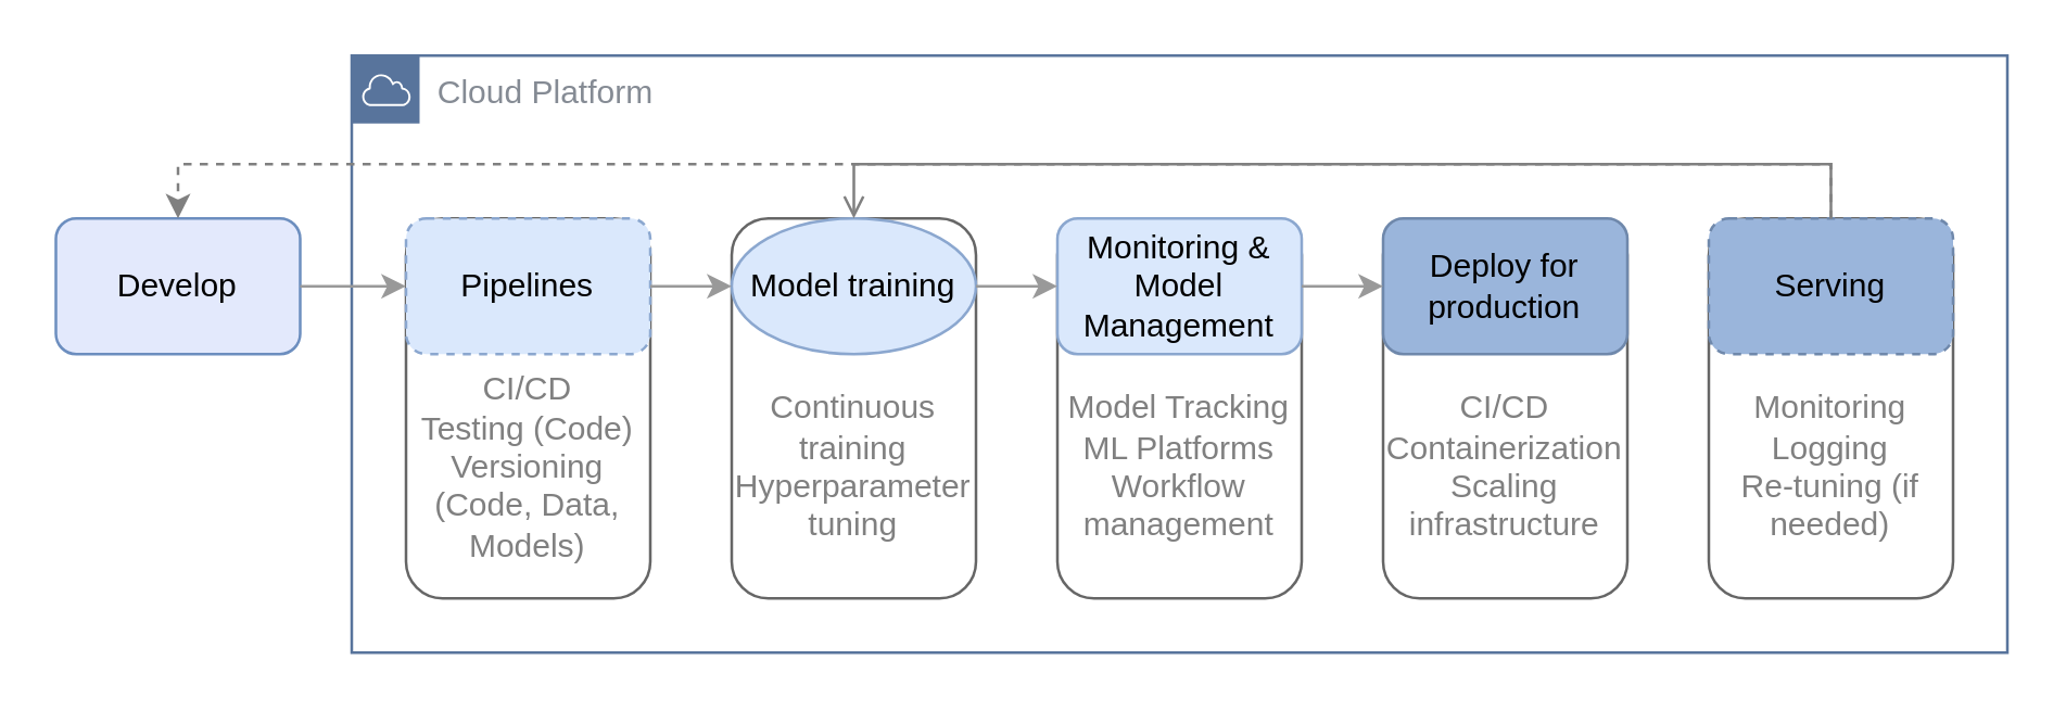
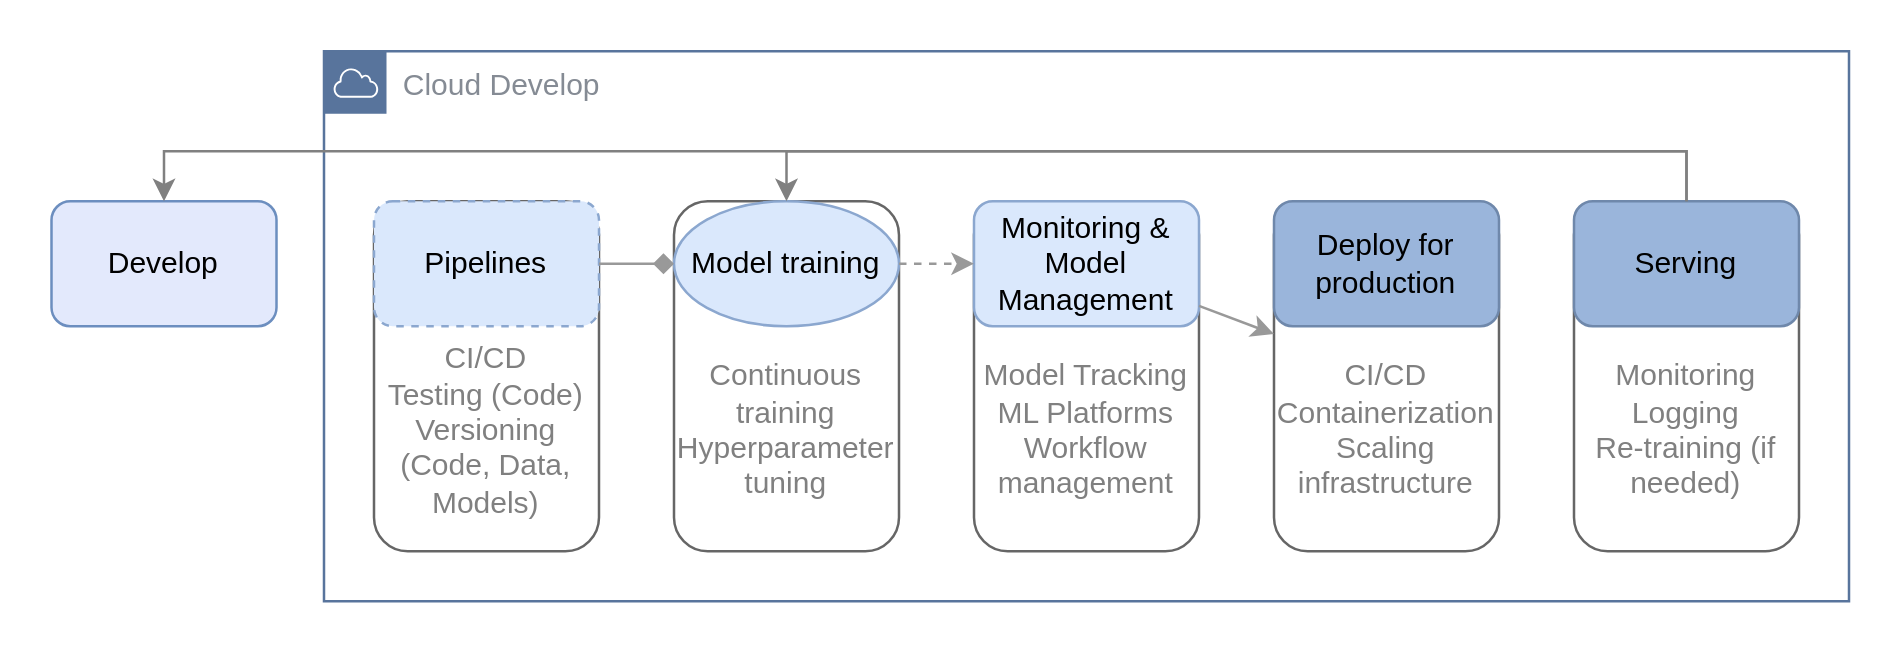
  <mxCell id="0" />
  <mxCell id="1" parent="0" />
- <mxCell id="2" value="Cloud Platform" style="sketch=0;outlineConnect=0;gradientColor=none;html=1;whiteSpace=wrap;fontSize=12;fontStyle=0;shape=mxgraph.aws4.group;grIcon=mxgraph.aws4.group_aws_cloud;strokeColor=#58749C;fillColor=none;verticalAlign=top;align=left;spacingLeft=30;fontColor=#858B94;dashed=0;" vertex="1" parent="1"><mxGeometry x="129" y="20" width="610" height="220" as="geometry" /></mxCell>
+ <mxCell id="2" value="Cloud Develop" style="sketch=0;outlineConnect=0;gradientColor=none;html=1;whiteSpace=wrap;fontSize=12;fontStyle=0;shape=mxgraph.aws4.group;grIcon=mxgraph.aws4.group_aws_cloud;strokeColor=#58749C;fillColor=none;verticalAlign=top;align=left;spacingLeft=30;fontColor=#858B94;dashed=0;" vertex="1" parent="1"><mxGeometry x="129" y="20" width="610" height="220" as="geometry" /></mxCell>
  <mxCell id="3" value="&lt;font color=&quot;#808080&quot;&gt;&lt;br&gt;&lt;br&gt;&lt;br&gt;Model Tracking&lt;br&gt;ML Platforms&lt;br&gt;Workflow management&lt;br&gt;&lt;/font&gt;" style="rounded=1;whiteSpace=wrap;html=1;strokeColor=#666666;" vertex="1" parent="1"><mxGeometry x="389" y="80" width="90" height="140" as="geometry" /></mxCell>
- <mxCell id="4" value="&lt;div style=&quot;&quot;&gt;&lt;div style=&quot;&quot;&gt;&lt;font color=&quot;#808080&quot;&gt;&lt;br&gt;&lt;br&gt;&lt;br&gt;&lt;span style=&quot;background-color: initial;&quot;&gt;Monitoring&lt;/span&gt;&lt;br&gt;&lt;span style=&quot;background-color: initial;&quot;&gt;Logging&lt;/span&gt;&lt;br&gt;&lt;span style=&quot;background-color: initial;&quot;&gt;Re-tuning (if needed)&lt;/span&gt;&lt;/font&gt;&lt;br&gt;&lt;/div&gt;&lt;/div&gt;" style="rounded=1;whiteSpace=wrap;html=1;strokeColor=#666666;align=center;" vertex="1" parent="1"><mxGeometry x="629" y="80" width="90" height="140" as="geometry" /></mxCell>
+ <mxCell id="4" value="&lt;div style=&quot;&quot;&gt;&lt;div style=&quot;&quot;&gt;&lt;font color=&quot;#808080&quot;&gt;&lt;br&gt;&lt;br&gt;&lt;br&gt;&lt;span style=&quot;background-color: initial;&quot;&gt;Monitoring&lt;/span&gt;&lt;br&gt;&lt;span style=&quot;background-color: initial;&quot;&gt;Logging&lt;/span&gt;&lt;br&gt;&lt;span style=&quot;background-color: initial;&quot;&gt;Re-training (if needed)&lt;/span&gt;&lt;/font&gt;&lt;br&gt;&lt;/div&gt;&lt;/div&gt;" style="rounded=1;whiteSpace=wrap;html=1;strokeColor=#666666;align=center;" vertex="1" parent="1"><mxGeometry x="629" y="80" width="90" height="140" as="geometry" /></mxCell>
  <mxCell id="5" value="&lt;br&gt;&lt;br&gt;&lt;br&gt;&lt;font color=&quot;#808080&quot;&gt;Continuous training&lt;br&gt;Hyperparameter&lt;br&gt;tuning&lt;br&gt;&lt;/font&gt;" style="rounded=1;whiteSpace=wrap;html=1;strokeColor=#666666;" vertex="1" parent="1"><mxGeometry x="269" y="80" width="90" height="140" as="geometry" /></mxCell>
  <mxCell id="6" value="&lt;font color=&quot;#808080&quot;&gt;&lt;br&gt;&lt;br&gt;&lt;br&gt;CI/CD&lt;br&gt;Testing (Code)&lt;br&gt;Versioning (Code, Data, Models)&lt;/font&gt;" style="rounded=1;whiteSpace=wrap;html=1;strokeColor=#666666;" vertex="1" parent="1"><mxGeometry x="149" y="80" width="90" height="140" as="geometry" /></mxCell>
  <mxCell id="7" value="&lt;font color=&quot;#808080&quot;&gt;&lt;br&gt;&lt;br&gt;&lt;br&gt;CI/CD&lt;br&gt;Containerization&lt;br&gt;Scaling infrastructure&lt;br&gt;&lt;/font&gt;" style="rounded=1;whiteSpace=wrap;html=1;strokeColor=#666666;" vertex="1" parent="1"><mxGeometry x="509" y="80" width="90" height="140" as="geometry" /></mxCell>
  <mxCell id="8" value="Develop" style="rounded=1;whiteSpace=wrap;html=1;fillColor=#E3E9FC;strokeColor=#6c8ebf;" vertex="1" parent="1"><mxGeometry x="20" y="80" width="90" height="50" as="geometry" /></mxCell>
  <mxCell id="9" value="Pipelines" style="rounded=1;whiteSpace=wrap;html=1;fillColor=#dae8fc;strokeColor=#8ba7cf;dashed=1;" vertex="1" parent="1"><mxGeometry x="149" y="80" width="90" height="50" as="geometry" /></mxCell>
  <mxCell id="10" value="Model training" style="ellipse;whiteSpace=wrap;html=1;fillColor=#dae8fc;strokeColor=#8ba7cf;" vertex="1" parent="1"><mxGeometry x="269" y="80" width="90" height="50" as="geometry" /></mxCell>
  <mxCell id="11" value="Monitoring &amp;amp; Model Management" style="rounded=1;whiteSpace=wrap;html=1;fillColor=#dae8fc;strokeColor=#8ba7cf;" vertex="1" parent="1"><mxGeometry x="389" y="80" width="90" height="50" as="geometry" /></mxCell>
  <mxCell id="12" value="Deploy for production" style="rounded=1;whiteSpace=wrap;html=1;fillColor=#9ab5db;strokeColor=#6f88ab;" vertex="1" parent="1"><mxGeometry x="509" y="80" width="90" height="50" as="geometry" /></mxCell>
- <mxCell id="13" value="Serving" style="rounded=1;whiteSpace=wrap;html=1;fillColor=#9ab5db;strokeColor=#6f88ab;dashed=1;" vertex="1" parent="1"><mxGeometry x="629" y="80" width="90" height="50" as="geometry" /></mxCell>
- <mxCell id="14" value="" style="endArrow=open;html=1;rounded=0;exitX=0.5;exitY=0;exitDx=0;exitDy=0;entryX=0.5;entryY=0;entryDx=0;entryDy=0;strokeColor=#808080;" edge="1" parent="1" source="13" target="10"><mxGeometry width="50" height="50" relative="1" as="geometry"><mxPoint x="469" y="80" as="sourcePoint" /><mxPoint x="519" y="30" as="targetPoint" /><Array as="points"><mxPoint x="674" y="60" /><mxPoint x="549" y="60" /><mxPoint x="314" y="60" /></Array></mxGeometry></mxCell>
- <mxCell id="15" value="" style="endArrow=classic;html=1;rounded=0;exitX=0.5;exitY=0;exitDx=0;exitDy=0;entryX=0.5;entryY=0;entryDx=0;entryDy=0;strokeColor=#808080;dashed=1;" edge="1" parent="1" source="13" target="8"><mxGeometry width="50" height="50" relative="1" as="geometry"><mxPoint x="781.5" y="70" as="sourcePoint" /><mxPoint x="296.81" y="70.06" as="targetPoint" /><Array as="points"><mxPoint x="674" y="60" /><mxPoint x="530" y="60" /><mxPoint x="65" y="60" /></Array></mxGeometry></mxCell>
- <mxCell id="16" value="" style="endArrow=classic;html=1;rounded=0;exitX=1;exitY=0.5;exitDx=0;exitDy=0;entryX=0;entryY=0.5;entryDx=0;entryDy=0;strokeColor=#999999;" edge="1" parent="1" source="8" target="9"><mxGeometry width="50" height="50" relative="1" as="geometry"><mxPoint x="104" y="300" as="sourcePoint" /><mxPoint x="184" y="300" as="targetPoint" /></mxGeometry></mxCell>
- <mxCell id="17" value="" style="endArrow=classic;html=1;rounded=0;exitX=1;exitY=0.5;exitDx=0;exitDy=0;strokeColor=#999999;" edge="1" parent="1" source="9" target="10"><mxGeometry width="50" height="50" relative="1" as="geometry"><mxPoint x="120" y="115" as="sourcePoint" /><mxPoint x="159" y="115" as="targetPoint" /></mxGeometry></mxCell>
- <mxCell id="18" value="" style="endArrow=classic;html=1;rounded=0;exitX=1;exitY=0.5;exitDx=0;exitDy=0;strokeColor=#999999;" edge="1" parent="1" source="10" target="11"><mxGeometry width="50" height="50" relative="1" as="geometry"><mxPoint x="249" y="115" as="sourcePoint" /><mxPoint x="279" y="115" as="targetPoint" /></mxGeometry></mxCell>
- <mxCell id="19" value="" style="endArrow=classic;html=1;rounded=0;strokeColor=#999999;entryX=0;entryY=0.5;entryDx=0;entryDy=0;" edge="1" parent="1" source="11" target="12"><mxGeometry width="50" height="50" relative="1" as="geometry"><mxPoint x="609" y="115" as="sourcePoint" /><mxPoint x="639" y="115" as="targetPoint" /></mxGeometry></mxCell>
+ <mxCell id="13" value="Serving" style="rounded=1;whiteSpace=wrap;html=1;fillColor=#9ab5db;strokeColor=#6f88ab;" vertex="1" parent="1"><mxGeometry x="629" y="80" width="90" height="50" as="geometry" /></mxCell>
+ <mxCell id="14" value="" style="endArrow=classic;html=1;rounded=0;exitX=0.5;exitY=0;exitDx=0;exitDy=0;entryX=0.5;entryY=0;entryDx=0;entryDy=0;strokeColor=#808080;" edge="1" parent="1" source="13" target="10"><mxGeometry width="50" height="50" relative="1" as="geometry"><mxPoint x="469" y="80" as="sourcePoint" /><mxPoint x="519" y="30" as="targetPoint" /><Array as="points"><mxPoint x="674" y="60" /><mxPoint x="549" y="60" /><mxPoint x="314" y="60" /></Array></mxGeometry></mxCell>
+ <mxCell id="15" value="" style="endArrow=classic;html=1;rounded=0;exitX=0.5;exitY=0;exitDx=0;exitDy=0;entryX=0.5;entryY=0;entryDx=0;entryDy=0;strokeColor=#808080;" edge="1" parent="1" source="13" target="8"><mxGeometry width="50" height="50" relative="1" as="geometry"><mxPoint x="781.5" y="70" as="sourcePoint" /><mxPoint x="296.81" y="70.06" as="targetPoint" /><Array as="points"><mxPoint x="674" y="60" /><mxPoint x="530" y="60" /><mxPoint x="65" y="60" /></Array></mxGeometry></mxCell>
+ <mxCell id="17" value="" style="endArrow=diamond;html=1;rounded=0;exitX=1;exitY=0.5;exitDx=0;exitDy=0;strokeColor=#999999;" edge="1" parent="1" source="9" target="10"><mxGeometry width="50" height="50" relative="1" as="geometry"><mxPoint x="120" y="115" as="sourcePoint" /><mxPoint x="159" y="115" as="targetPoint" /></mxGeometry></mxCell>
+ <mxCell id="18" value="" style="endArrow=classic;html=1;rounded=0;exitX=1;exitY=0.5;exitDx=0;exitDy=0;strokeColor=#999999;dashed=1;" edge="1" parent="1" source="10" target="11"><mxGeometry width="50" height="50" relative="1" as="geometry"><mxPoint x="249" y="115" as="sourcePoint" /><mxPoint x="279" y="115" as="targetPoint" /></mxGeometry></mxCell>
+ <mxCell id="19" value="" style="endArrow=classic;html=1;rounded=0;strokeColor=#999999;" edge="1" parent="1" source="11" target="7"><mxGeometry width="50" height="50" relative="1" as="geometry"><mxPoint x="609" y="115" as="sourcePoint" /><mxPoint x="639" y="115" as="targetPoint" /></mxGeometry></mxCell>
